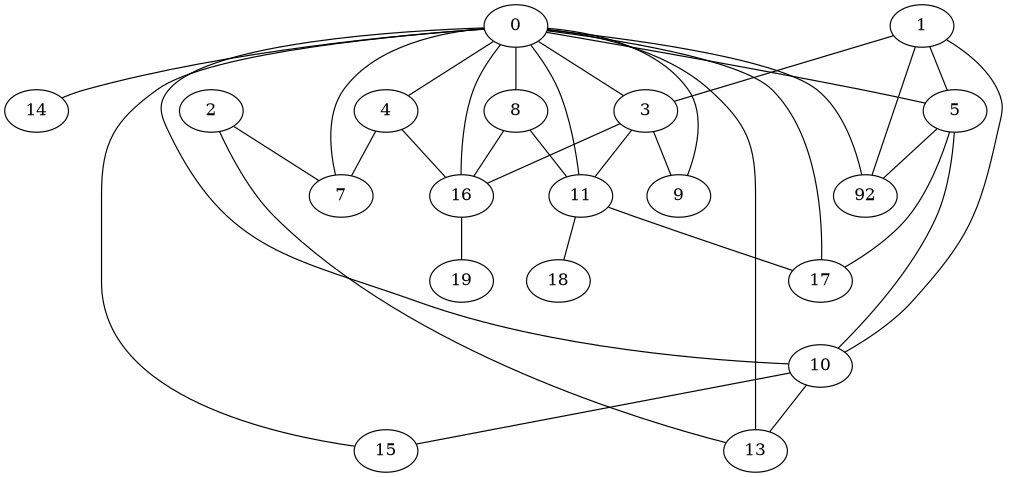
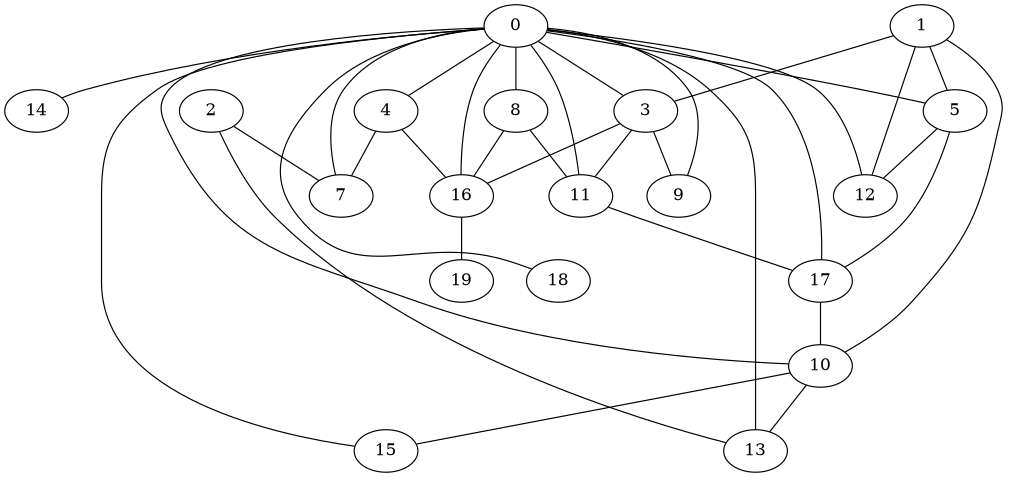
  graph {
    8
    16
    11
    19
    17
    0
    3
    4
    5
    7
    9
    10
-   12 [label=92]
+   12
    13
    14
    15
    18
    1
    2
    8 -- 16
    8 -- 11
    16 -- 19
    11 -- 17
    0 -- 8
    0 -- 16
    0 -- 11
    0 -- 17
    0 -- 3
    0 -- 4
    0 -- 5
    0 -- 7
    0 -- 9
    0 -- 10
    0 -- 12
    0 -- 13
    0 -- 14
    0 -- 15
-   11 -- 18
+   0 -- 18
    3 -- 16
    3 -- 11
    3 -- 9
    4 -- 16
    4 -- 7
    5 -- 17
-   5 -- 10
+   17 -- 10
    5 -- 12
    10 -- 13
    10 -- 15
    1 -- 3
    1 -- 5
    1 -- 10
    1 -- 12
    2 -- 7
    2 -- 13
  }
